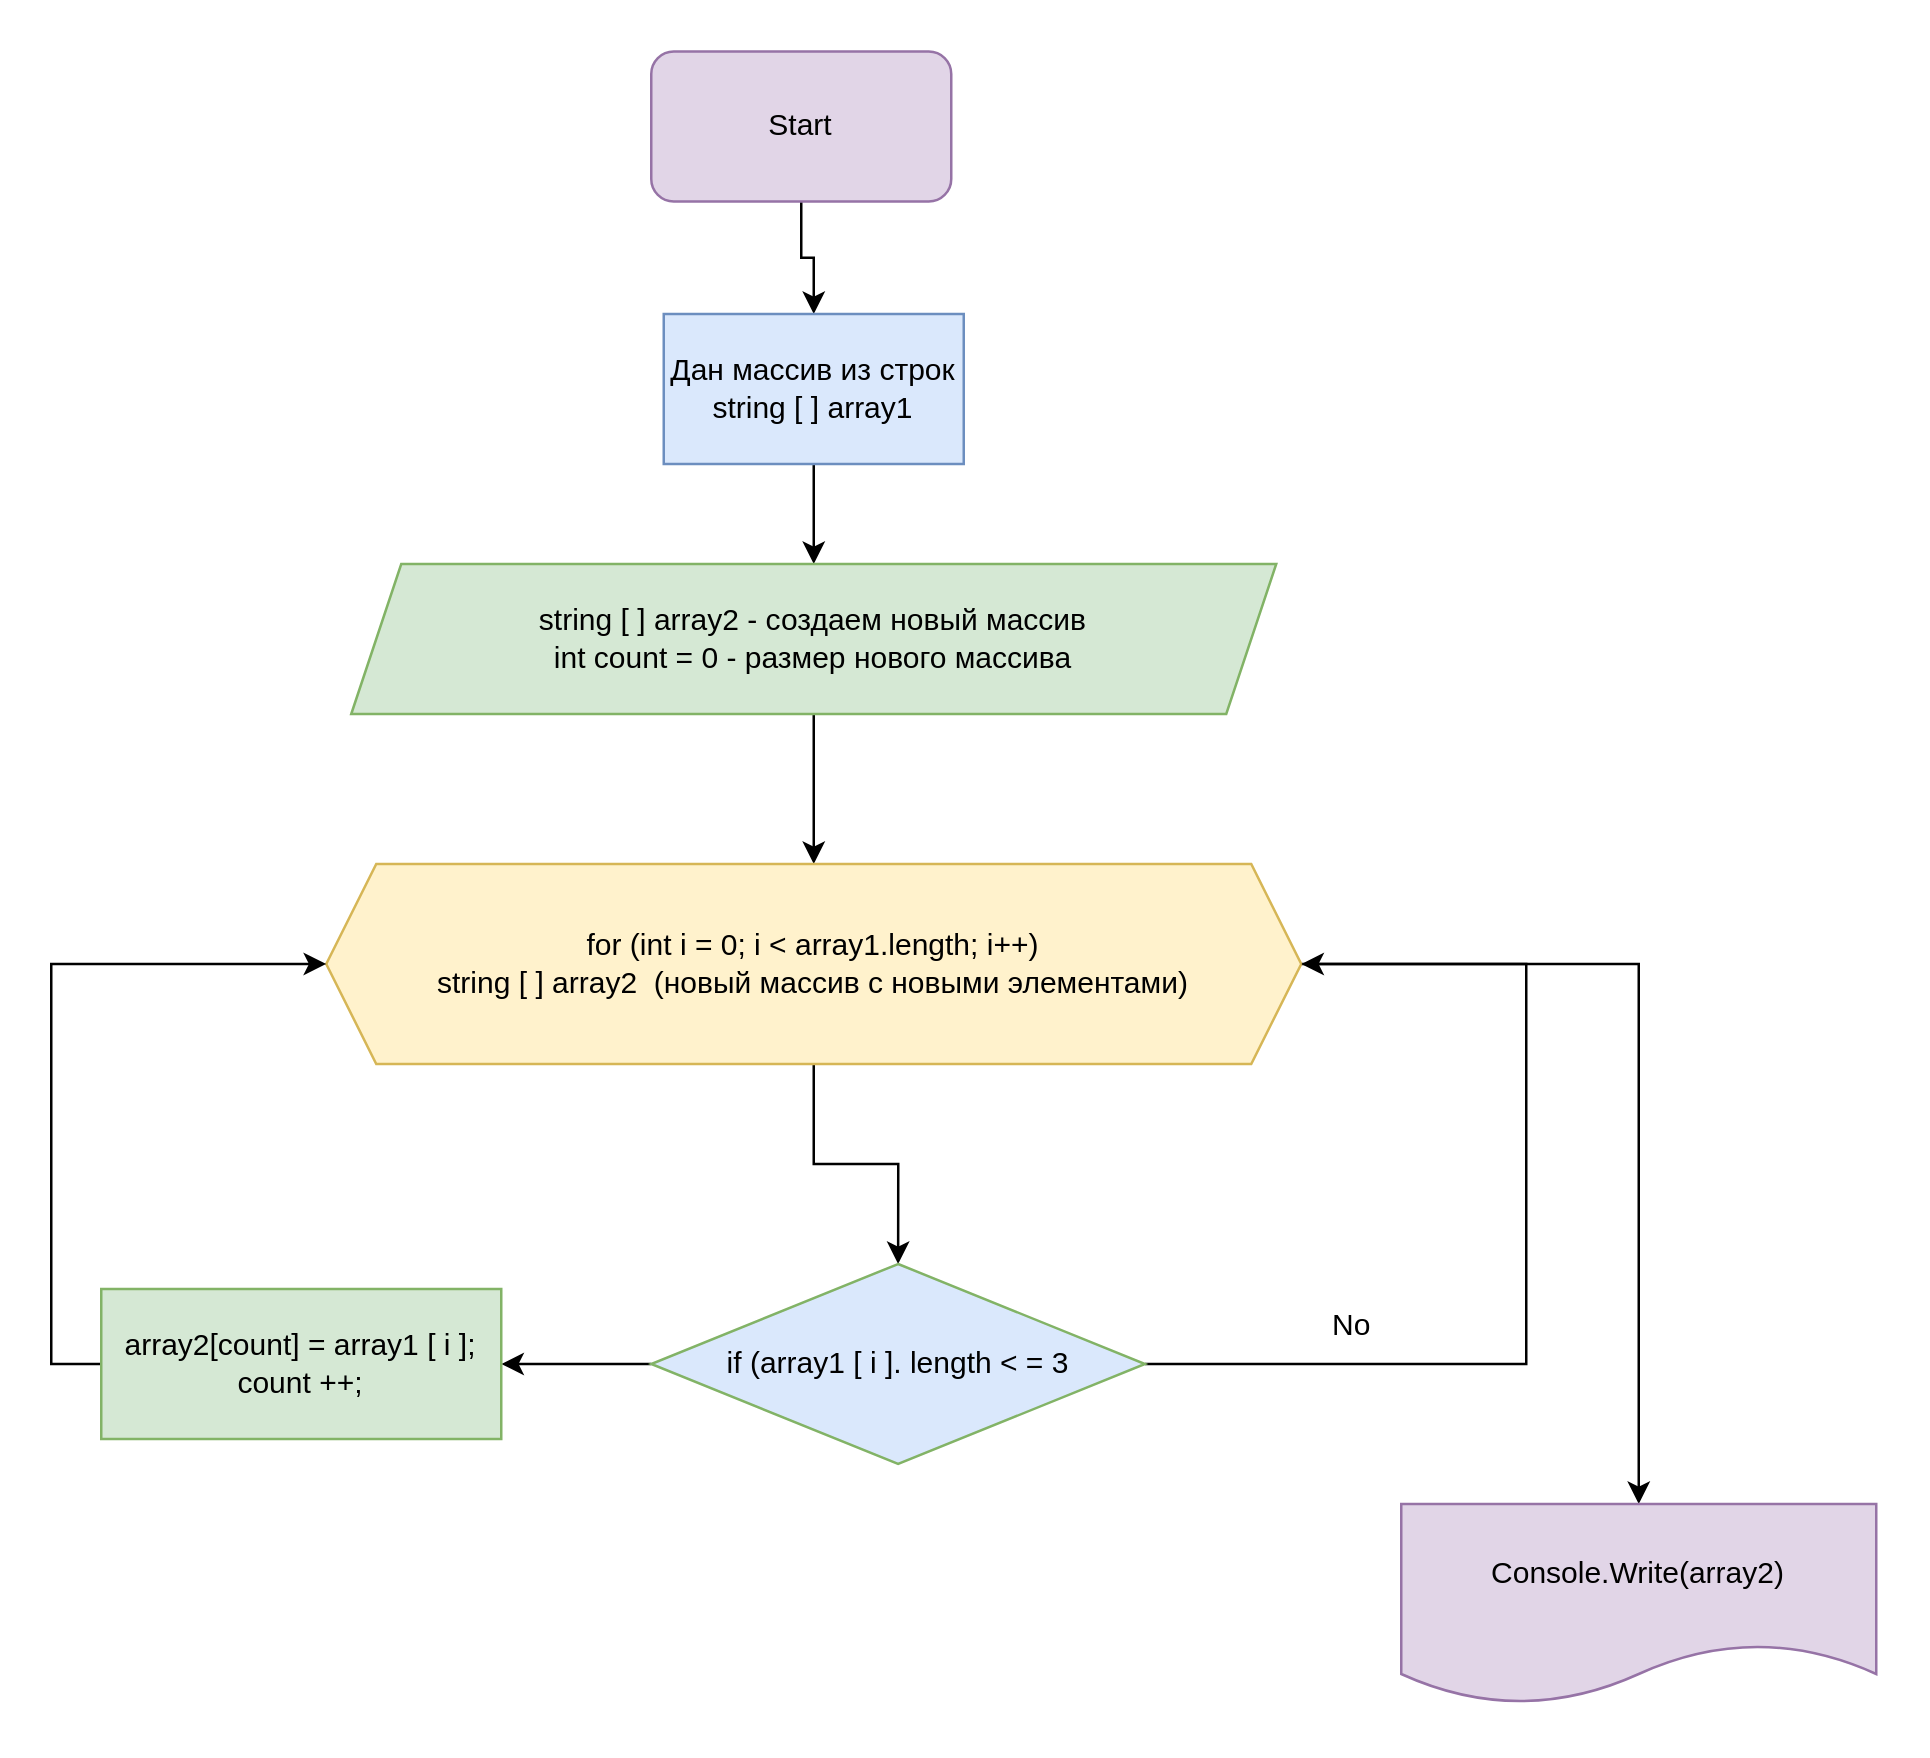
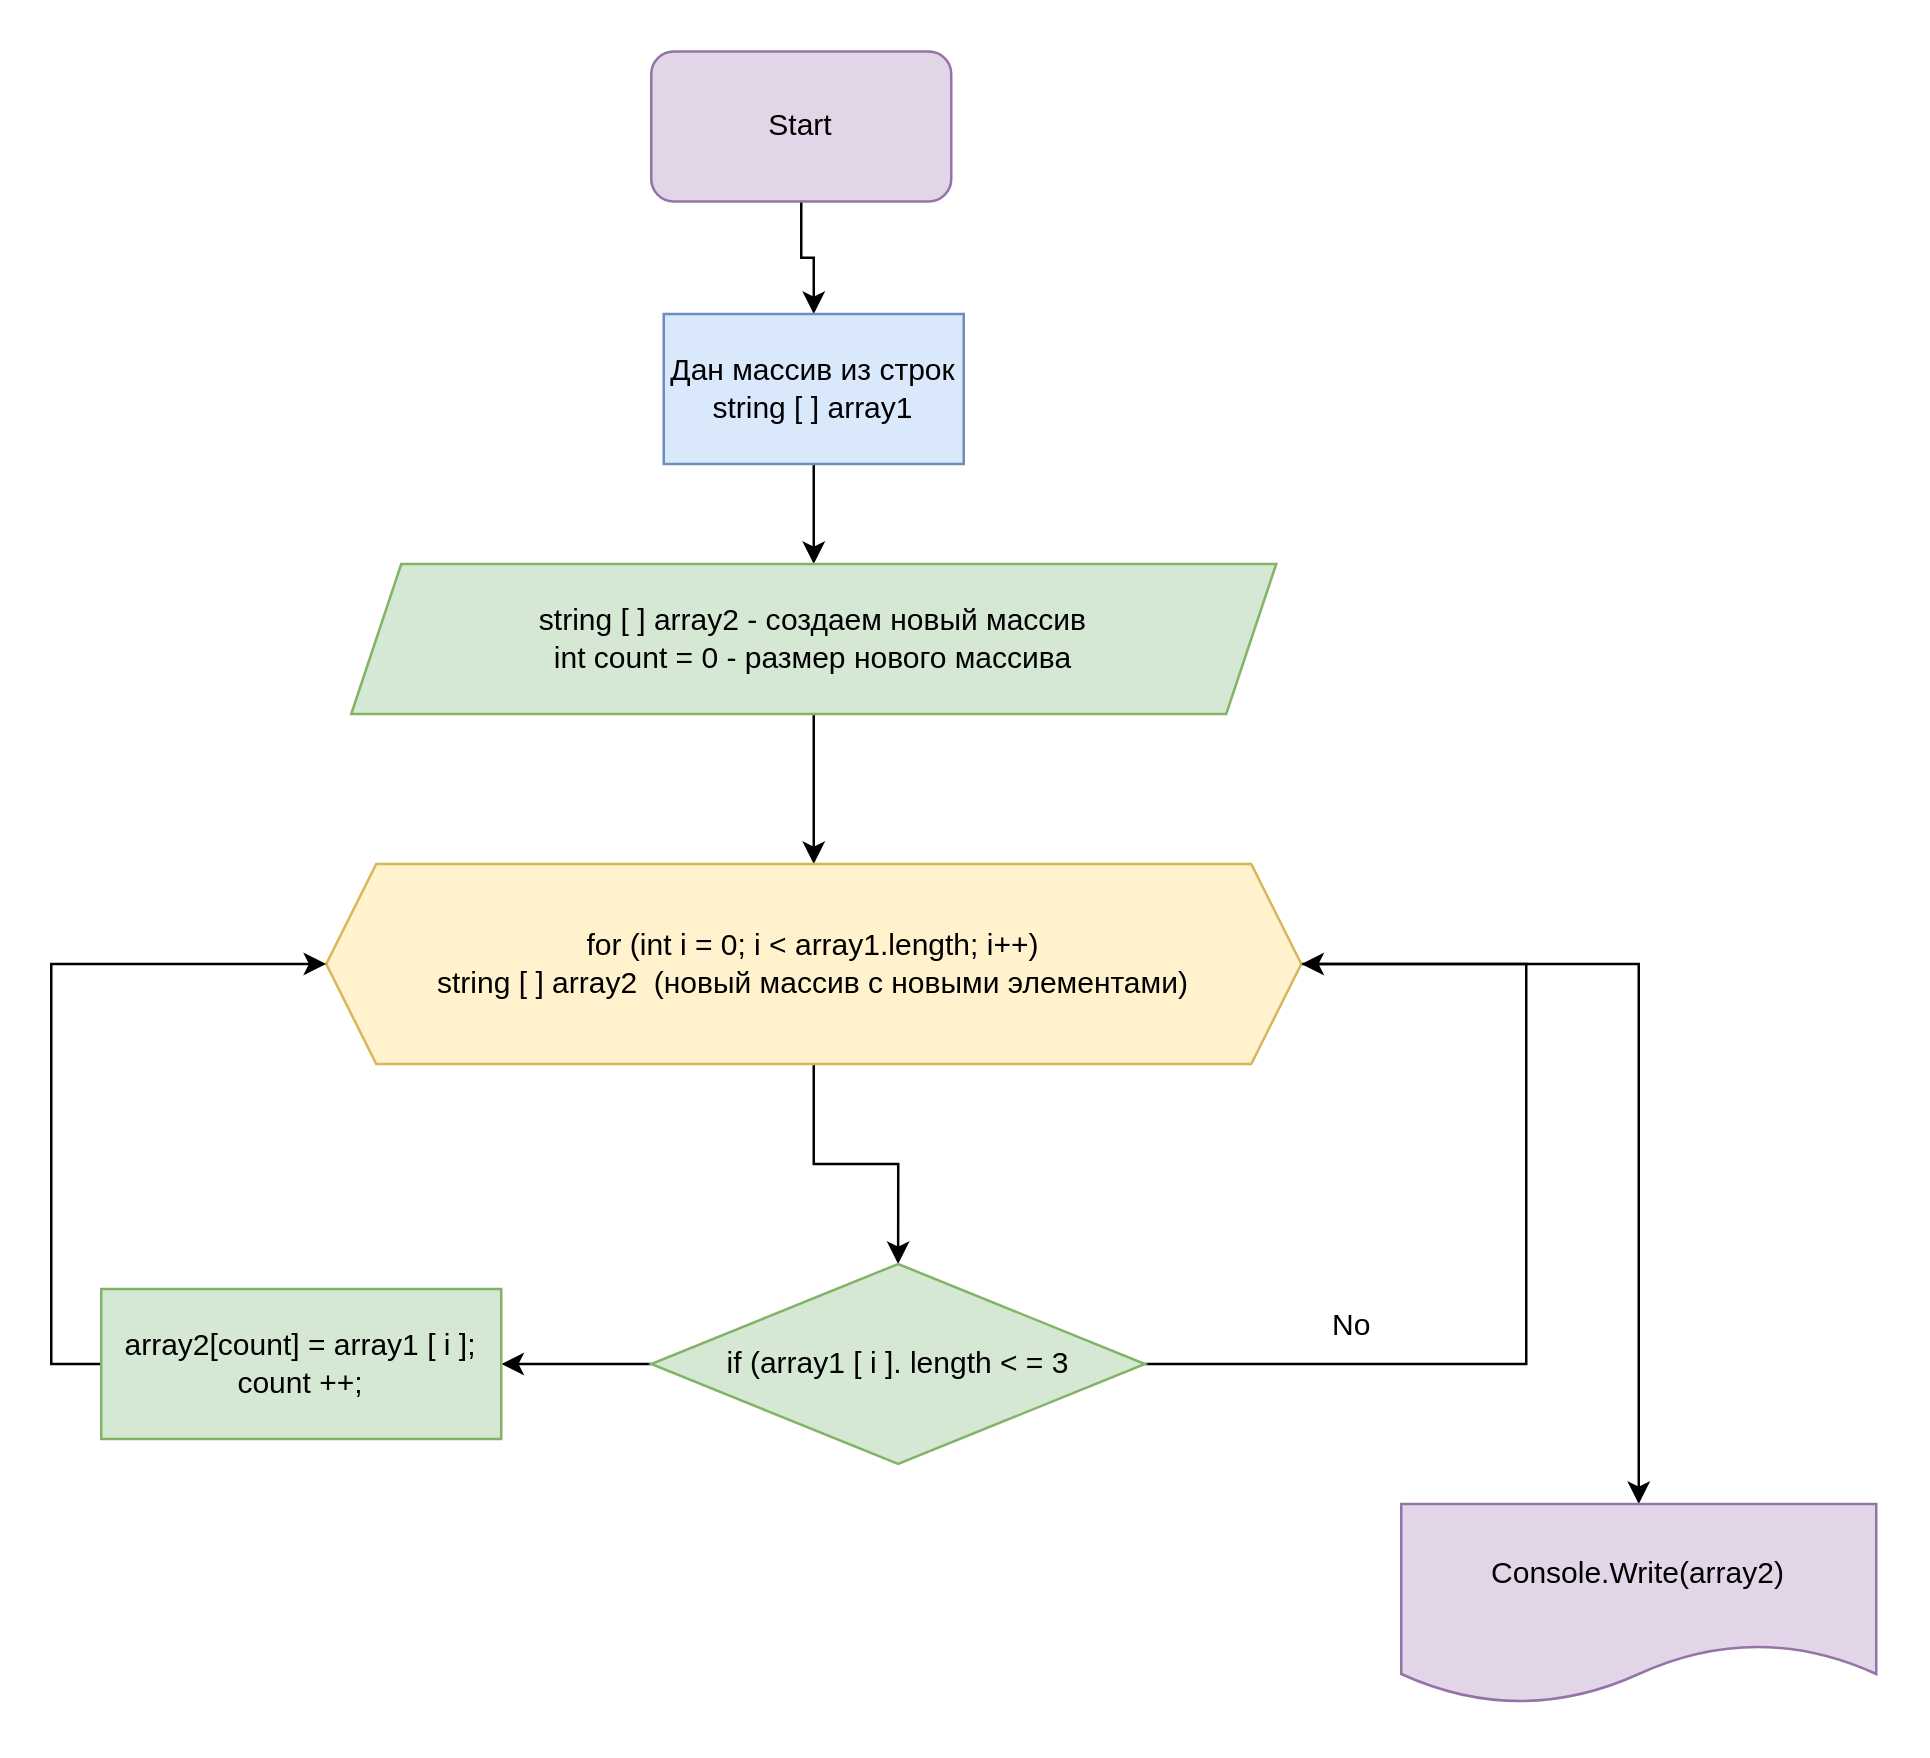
  <mxCell id="0" />
  <mxCell id="1" parent="0" />
  <mxCell id="2" style="edgeStyle=orthogonalEdgeStyle;rounded=0;orthogonalLoop=1;jettySize=auto;html=1;" edge="1" parent="1" source="3" target="5"><mxGeometry relative="1" as="geometry" /></mxCell>
  <mxCell id="3" value="Start" style="rounded=1;whiteSpace=wrap;html=1;fillColor=#e1d5e7;strokeColor=#9673a6;" vertex="1" parent="1"><mxGeometry x="260" y="20" width="120" height="60" as="geometry" /></mxCell>
  <mxCell id="4" style="edgeStyle=orthogonalEdgeStyle;rounded=0;orthogonalLoop=1;jettySize=auto;html=1;" edge="1" parent="1" source="5" target="7"><mxGeometry relative="1" as="geometry" /></mxCell>
  <mxCell id="5" value="Дан массив из строк&lt;br&gt;string [ ] array1" style="rounded=0;whiteSpace=wrap;html=1;fillColor=#dae8fc;strokeColor=#6c8ebf;" vertex="1" parent="1"><mxGeometry x="265" y="125" width="120" height="60" as="geometry" /></mxCell>
  <mxCell id="6" style="edgeStyle=orthogonalEdgeStyle;rounded=0;orthogonalLoop=1;jettySize=auto;html=1;entryX=0.5;entryY=0;entryDx=0;entryDy=0;" edge="1" parent="1" source="7" target="10"><mxGeometry relative="1" as="geometry" /></mxCell>
  <mxCell id="7" value="string [ ] array2 - создаем новый массив&lt;br&gt;int count = 0 - размер нового массива" style="shape=parallelogram;perimeter=parallelogramPerimeter;whiteSpace=wrap;html=1;fixedSize=1;fillColor=#d5e8d4;strokeColor=#82b366;" vertex="1" parent="1"><mxGeometry x="140" y="225" width="370" height="60" as="geometry" /></mxCell>
  <mxCell id="8" style="edgeStyle=orthogonalEdgeStyle;rounded=0;orthogonalLoop=1;jettySize=auto;html=1;entryX=0.5;entryY=0;entryDx=0;entryDy=0;" edge="1" parent="1" source="10" target="14"><mxGeometry relative="1" as="geometry" /></mxCell>
  <mxCell id="9" style="edgeStyle=orthogonalEdgeStyle;rounded=0;orthogonalLoop=1;jettySize=auto;html=1;" edge="1" parent="1" source="10" target="11"><mxGeometry relative="1" as="geometry" /></mxCell>
  <mxCell id="10" value="for (int i = 0; i &amp;lt; array1.length; i++)&lt;br&gt;string [ ] array2&amp;nbsp; (новый массив с новыми элементами)" style="shape=hexagon;perimeter=hexagonPerimeter2;whiteSpace=wrap;html=1;fixedSize=1;fillColor=#fff2cc;strokeColor=#d6b656;" vertex="1" parent="1"><mxGeometry x="130" y="345" width="390" height="80" as="geometry" /></mxCell>
  <mxCell id="11" value="Console.Write(array2)" style="shape=document;whiteSpace=wrap;html=1;boundedLbl=1;fillColor=#e1d5e7;strokeColor=#9673a6;" vertex="1" parent="1"><mxGeometry x="560" y="601" width="190" height="80" as="geometry" /></mxCell>
  <mxCell id="12" style="edgeStyle=orthogonalEdgeStyle;rounded=0;orthogonalLoop=1;jettySize=auto;html=1;" edge="1" parent="1" source="14" target="10"><mxGeometry relative="1" as="geometry"><Array as="points"><mxPoint x="610" y="545" /><mxPoint x="610" y="385" /></Array></mxGeometry></mxCell>
  <mxCell id="13" style="edgeStyle=orthogonalEdgeStyle;rounded=0;orthogonalLoop=1;jettySize=auto;html=1;" edge="1" parent="1" source="14" target="17"><mxGeometry relative="1" as="geometry" /></mxCell>
- <mxCell id="14" value="if (array1 [ i ]. length &amp;lt; = 3" style="rhombus;whiteSpace=wrap;html=1;fillColor=#dae8fc;strokeColor=#82b366;" vertex="1" parent="1"><mxGeometry x="260" y="505" width="197.5" height="80" as="geometry" /></mxCell>
+ <mxCell id="14" value="if (array1 [ i ]. length &amp;lt; = 3" style="rhombus;whiteSpace=wrap;html=1;fillColor=#d5e8d4;strokeColor=#82b366;" vertex="1" parent="1"><mxGeometry x="260" y="505" width="197.5" height="80" as="geometry" /></mxCell>
  <mxCell id="15" value="No" style="text;html=1;align=center;verticalAlign=middle;resizable=0;points=[];autosize=1;strokeColor=none;fillColor=none;" vertex="1" parent="1"><mxGeometry x="520" y="515" width="40" height="30" as="geometry" /></mxCell>
  <mxCell id="16" style="edgeStyle=orthogonalEdgeStyle;rounded=0;orthogonalLoop=1;jettySize=auto;html=1;entryX=0;entryY=0.5;entryDx=0;entryDy=0;" edge="1" parent="1" source="17" target="10"><mxGeometry relative="1" as="geometry"><Array as="points"><mxPoint x="20" y="545" /><mxPoint x="20" y="385" /></Array></mxGeometry></mxCell>
  <mxCell id="17" value="array2[count] = array1 [ i ];&lt;br&gt;count ++;" style="rounded=0;whiteSpace=wrap;html=1;fillColor=#d5e8d4;strokeColor=#82b366;" vertex="1" parent="1"><mxGeometry x="40" y="515" width="160" height="60" as="geometry" /></mxCell>
